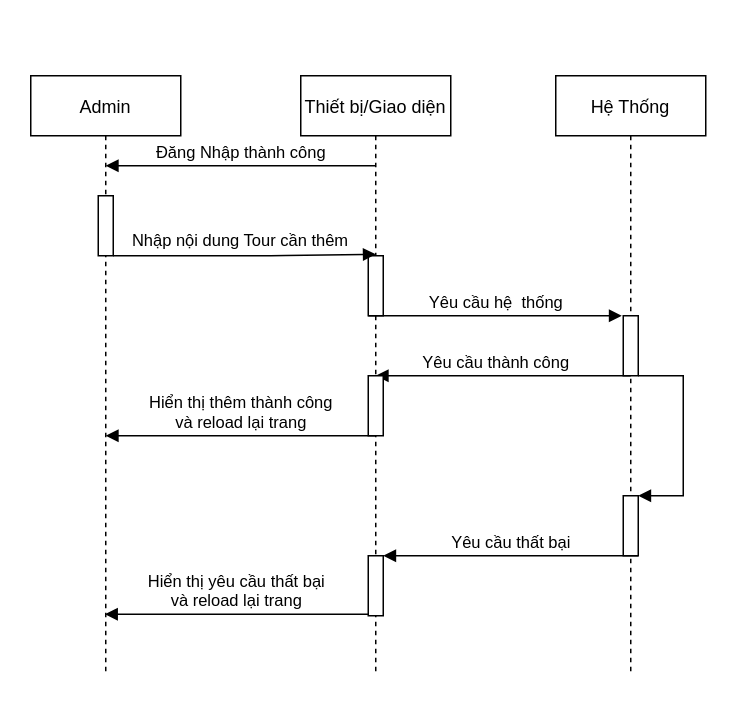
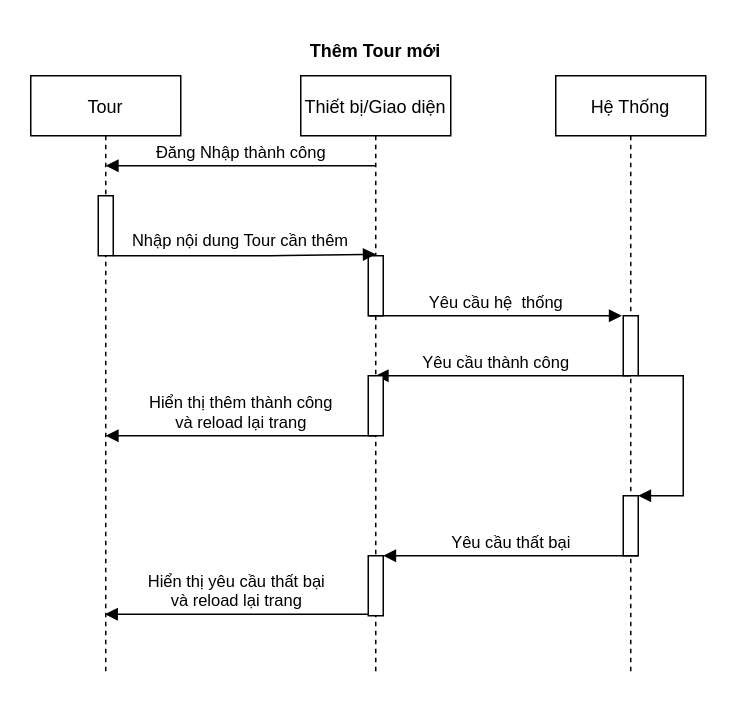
  <mxCell id="0" />
  <mxCell id="1" parent="0" />
- <mxCell id="2" value="Admin" style="shape=umlLifeline;perimeter=lifelinePerimeter;container=1;collapsible=0;recursiveResize=0;rounded=0;shadow=0;strokeWidth=1;" parent="1" vertex="1"><mxGeometry x="20" y="50" width="100" height="400" as="geometry" /></mxCell>
+ <mxCell id="2" value="Tour" style="shape=umlLifeline;perimeter=lifelinePerimeter;container=1;collapsible=0;recursiveResize=0;rounded=0;shadow=0;strokeWidth=1;" parent="1" vertex="1"><mxGeometry x="20" y="50" width="100" height="400" as="geometry" /></mxCell>
  <mxCell id="3" value="" style="points=[];perimeter=orthogonalPerimeter;rounded=0;shadow=0;strokeWidth=1;" parent="2" vertex="1"><mxGeometry x="45" y="80" width="10" height="40" as="geometry" /></mxCell>
  <mxCell id="4" value="Thiết bị/Giao diện" style="shape=umlLifeline;perimeter=lifelinePerimeter;container=1;collapsible=0;recursiveResize=0;rounded=0;shadow=0;strokeWidth=1;" parent="1" vertex="1"><mxGeometry x="200" y="50" width="100" height="400" as="geometry" /></mxCell>
  <mxCell id="5" value="" style="points=[];perimeter=orthogonalPerimeter;rounded=0;shadow=0;strokeWidth=1;" parent="4" vertex="1"><mxGeometry x="45" y="120" width="10" height="40" as="geometry" /></mxCell>
  <mxCell id="6" value="Nhập nội dung Tour cần thêm" style="verticalAlign=bottom;endArrow=block;shadow=0;strokeWidth=1;" parent="1" source="3" edge="1"><mxGeometry x="-0.029" y="1" relative="1" as="geometry"><mxPoint x="175" y="130" as="sourcePoint" /><mxPoint x="250" y="169" as="targetPoint" /><Array as="points"><mxPoint x="180" y="170" /></Array><mxPoint as="offset" /></mxGeometry></mxCell>
  <mxCell id="7" value="Hệ Thống" style="shape=umlLifeline;perimeter=lifelinePerimeter;container=1;collapsible=0;recursiveResize=0;rounded=0;shadow=0;strokeWidth=1;" parent="1" vertex="1"><mxGeometry x="370" y="50" width="100" height="400" as="geometry" /></mxCell>
  <mxCell id="8" value="" style="points=[];perimeter=orthogonalPerimeter;rounded=0;shadow=0;strokeWidth=1;" parent="7" vertex="1"><mxGeometry x="45" y="160" width="10" height="40" as="geometry" /></mxCell>
  <mxCell id="9" value="Yêu cầu hệ&amp;nbsp; thống" style="html=1;verticalAlign=bottom;endArrow=block;entryX=-0.1;entryY=0;entryDx=0;entryDy=0;entryPerimeter=0;" parent="1" target="8" edge="1"><mxGeometry x="0.006" width="80" relative="1" as="geometry"><mxPoint x="245" y="210" as="sourcePoint" /><mxPoint x="410" y="210" as="targetPoint" /><mxPoint as="offset" /></mxGeometry></mxCell>
  <mxCell id="10" value="Yêu cầu thành công" style="html=1;verticalAlign=bottom;endArrow=block;exitX=0.5;exitY=1;exitDx=0;exitDy=0;exitPerimeter=0;" parent="1" source="8" edge="1"><mxGeometry x="0.059" width="80" relative="1" as="geometry"><mxPoint x="335" y="250" as="sourcePoint" /><mxPoint x="250" y="250" as="targetPoint" /><mxPoint as="offset" /></mxGeometry></mxCell>
  <mxCell id="11" value="Hiển thị thêm thành công&lt;br&gt;và reload lại trang" style="html=1;verticalAlign=bottom;endArrow=block;exitX=0.5;exitY=1;exitDx=0;exitDy=0;exitPerimeter=0;" parent="1" source="12" edge="1"><mxGeometry width="80" relative="1" as="geometry"><mxPoint x="240" y="290" as="sourcePoint" /><mxPoint x="70" y="290" as="targetPoint" /><mxPoint as="offset" /></mxGeometry></mxCell>
  <mxCell id="12" value="" style="points=[];perimeter=orthogonalPerimeter;rounded=0;shadow=0;strokeWidth=1;" parent="1" vertex="1"><mxGeometry x="245" y="250" width="10" height="40" as="geometry" /></mxCell>
  <mxCell id="13" value="" style="html=1;points=[];perimeter=orthogonalPerimeter;" parent="1" vertex="1"><mxGeometry x="415" y="330" width="10" height="40" as="geometry" /></mxCell>
  <mxCell id="14" value="" style="edgeStyle=orthogonalEdgeStyle;html=1;align=left;spacingLeft=2;endArrow=block;rounded=0;entryX=1;entryY=0;" parent="1" target="13" edge="1"><mxGeometry y="85" relative="1" as="geometry"><mxPoint x="425" y="250" as="sourcePoint" /><Array as="points"><mxPoint x="455" y="250" /><mxPoint x="455" y="330" /></Array><mxPoint as="offset" /></mxGeometry></mxCell>
  <mxCell id="15" value="Yêu cầu thất bại" style="html=1;verticalAlign=bottom;endArrow=block;exitX=0.5;exitY=1;exitDx=0;exitDy=0;exitPerimeter=0;" parent="1" edge="1"><mxGeometry width="80" relative="1" as="geometry"><mxPoint x="425" y="370" as="sourcePoint" /><mxPoint x="255" y="370" as="targetPoint" /><mxPoint as="offset" /></mxGeometry></mxCell>
  <mxCell id="16" value="" style="points=[];perimeter=orthogonalPerimeter;rounded=0;shadow=0;strokeWidth=1;" parent="1" vertex="1"><mxGeometry x="245" y="370" width="10" height="40" as="geometry" /></mxCell>
  <mxCell id="17" value="Hiển thị yêu cầu thất bại&lt;br&gt;và reload lại trang" style="html=1;verticalAlign=bottom;endArrow=block;exitX=0.5;exitY=1;exitDx=0;exitDy=0;exitPerimeter=0;" parent="1" target="2" edge="1"><mxGeometry width="80" relative="1" as="geometry"><mxPoint x="245" y="409" as="sourcePoint" /><mxPoint x="75" y="409" as="targetPoint" /><mxPoint as="offset" /></mxGeometry></mxCell>
+ <mxCell id="18" value="Thêm Tour mới" style="text;align=center;fontStyle=1;verticalAlign=middle;spacingLeft=3;spacingRight=3;strokeColor=none;rotatable=0;points=[[0,0.5],[1,0.5]];portConstraint=eastwest;" parent="1" vertex="1"><mxGeometry x="210" y="20" width="80" height="26" as="geometry" /></mxCell>
  <mxCell id="19" value="Đăng Nhập thành công" style="html=1;verticalAlign=bottom;endArrow=block;exitX=0.5;exitY=1;exitDx=0;exitDy=0;exitPerimeter=0;" edge="1" parent="1"><mxGeometry width="80" relative="1" as="geometry"><mxPoint x="250" y="110" as="sourcePoint" /><mxPoint x="70" y="110" as="targetPoint" /><mxPoint as="offset" /></mxGeometry></mxCell>
